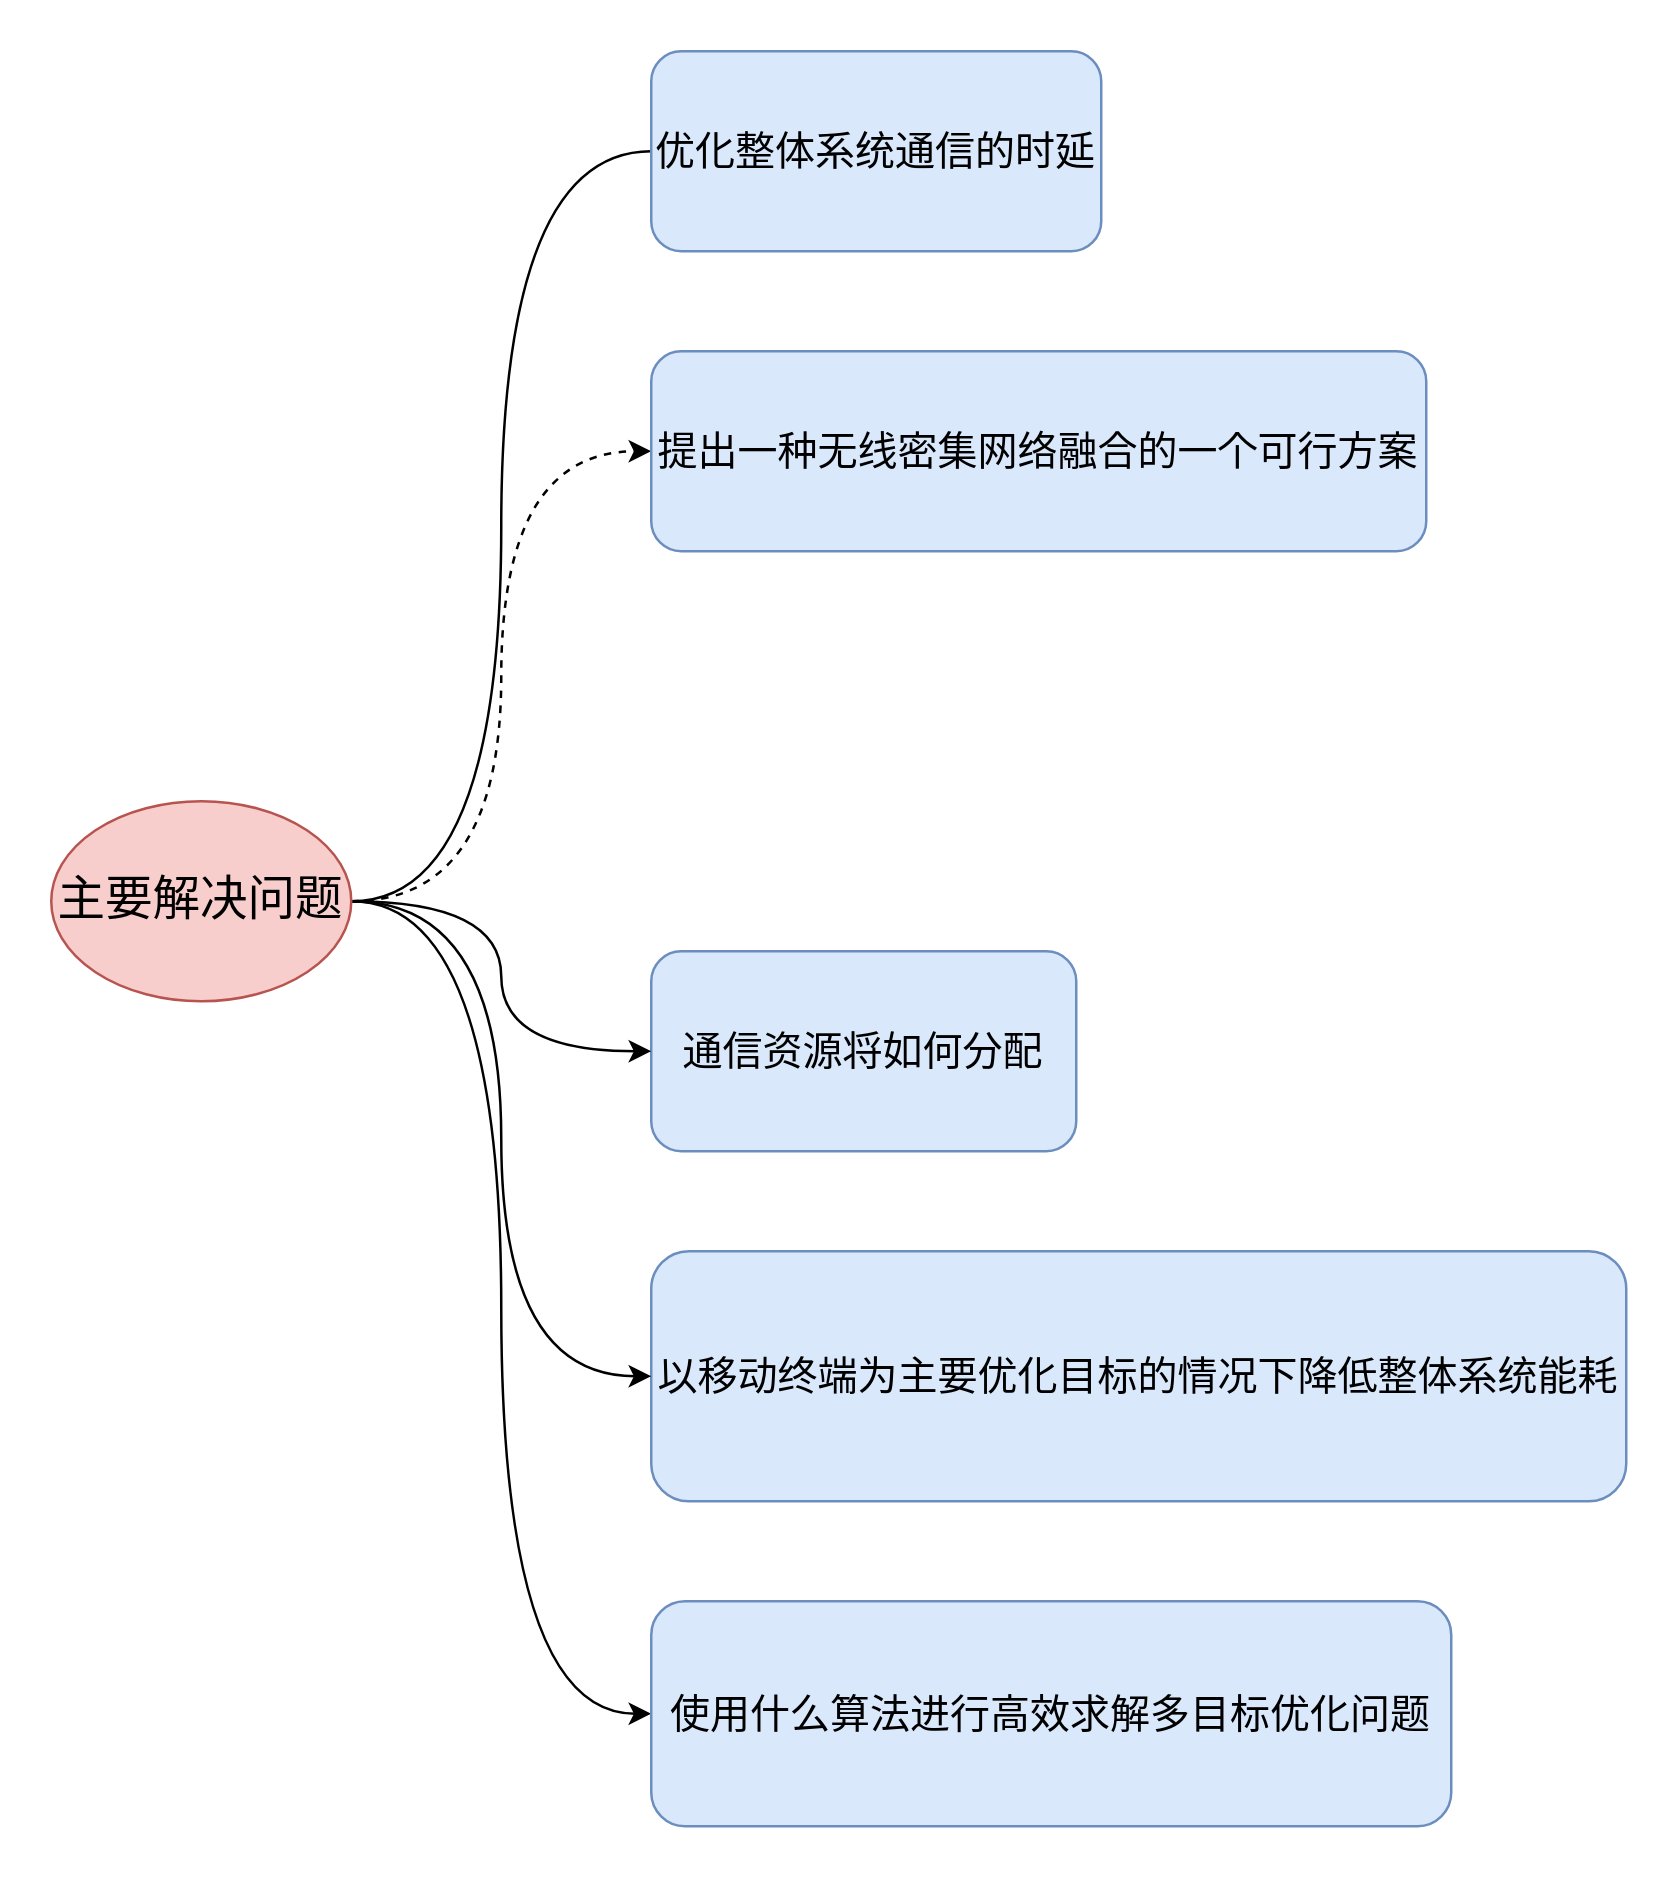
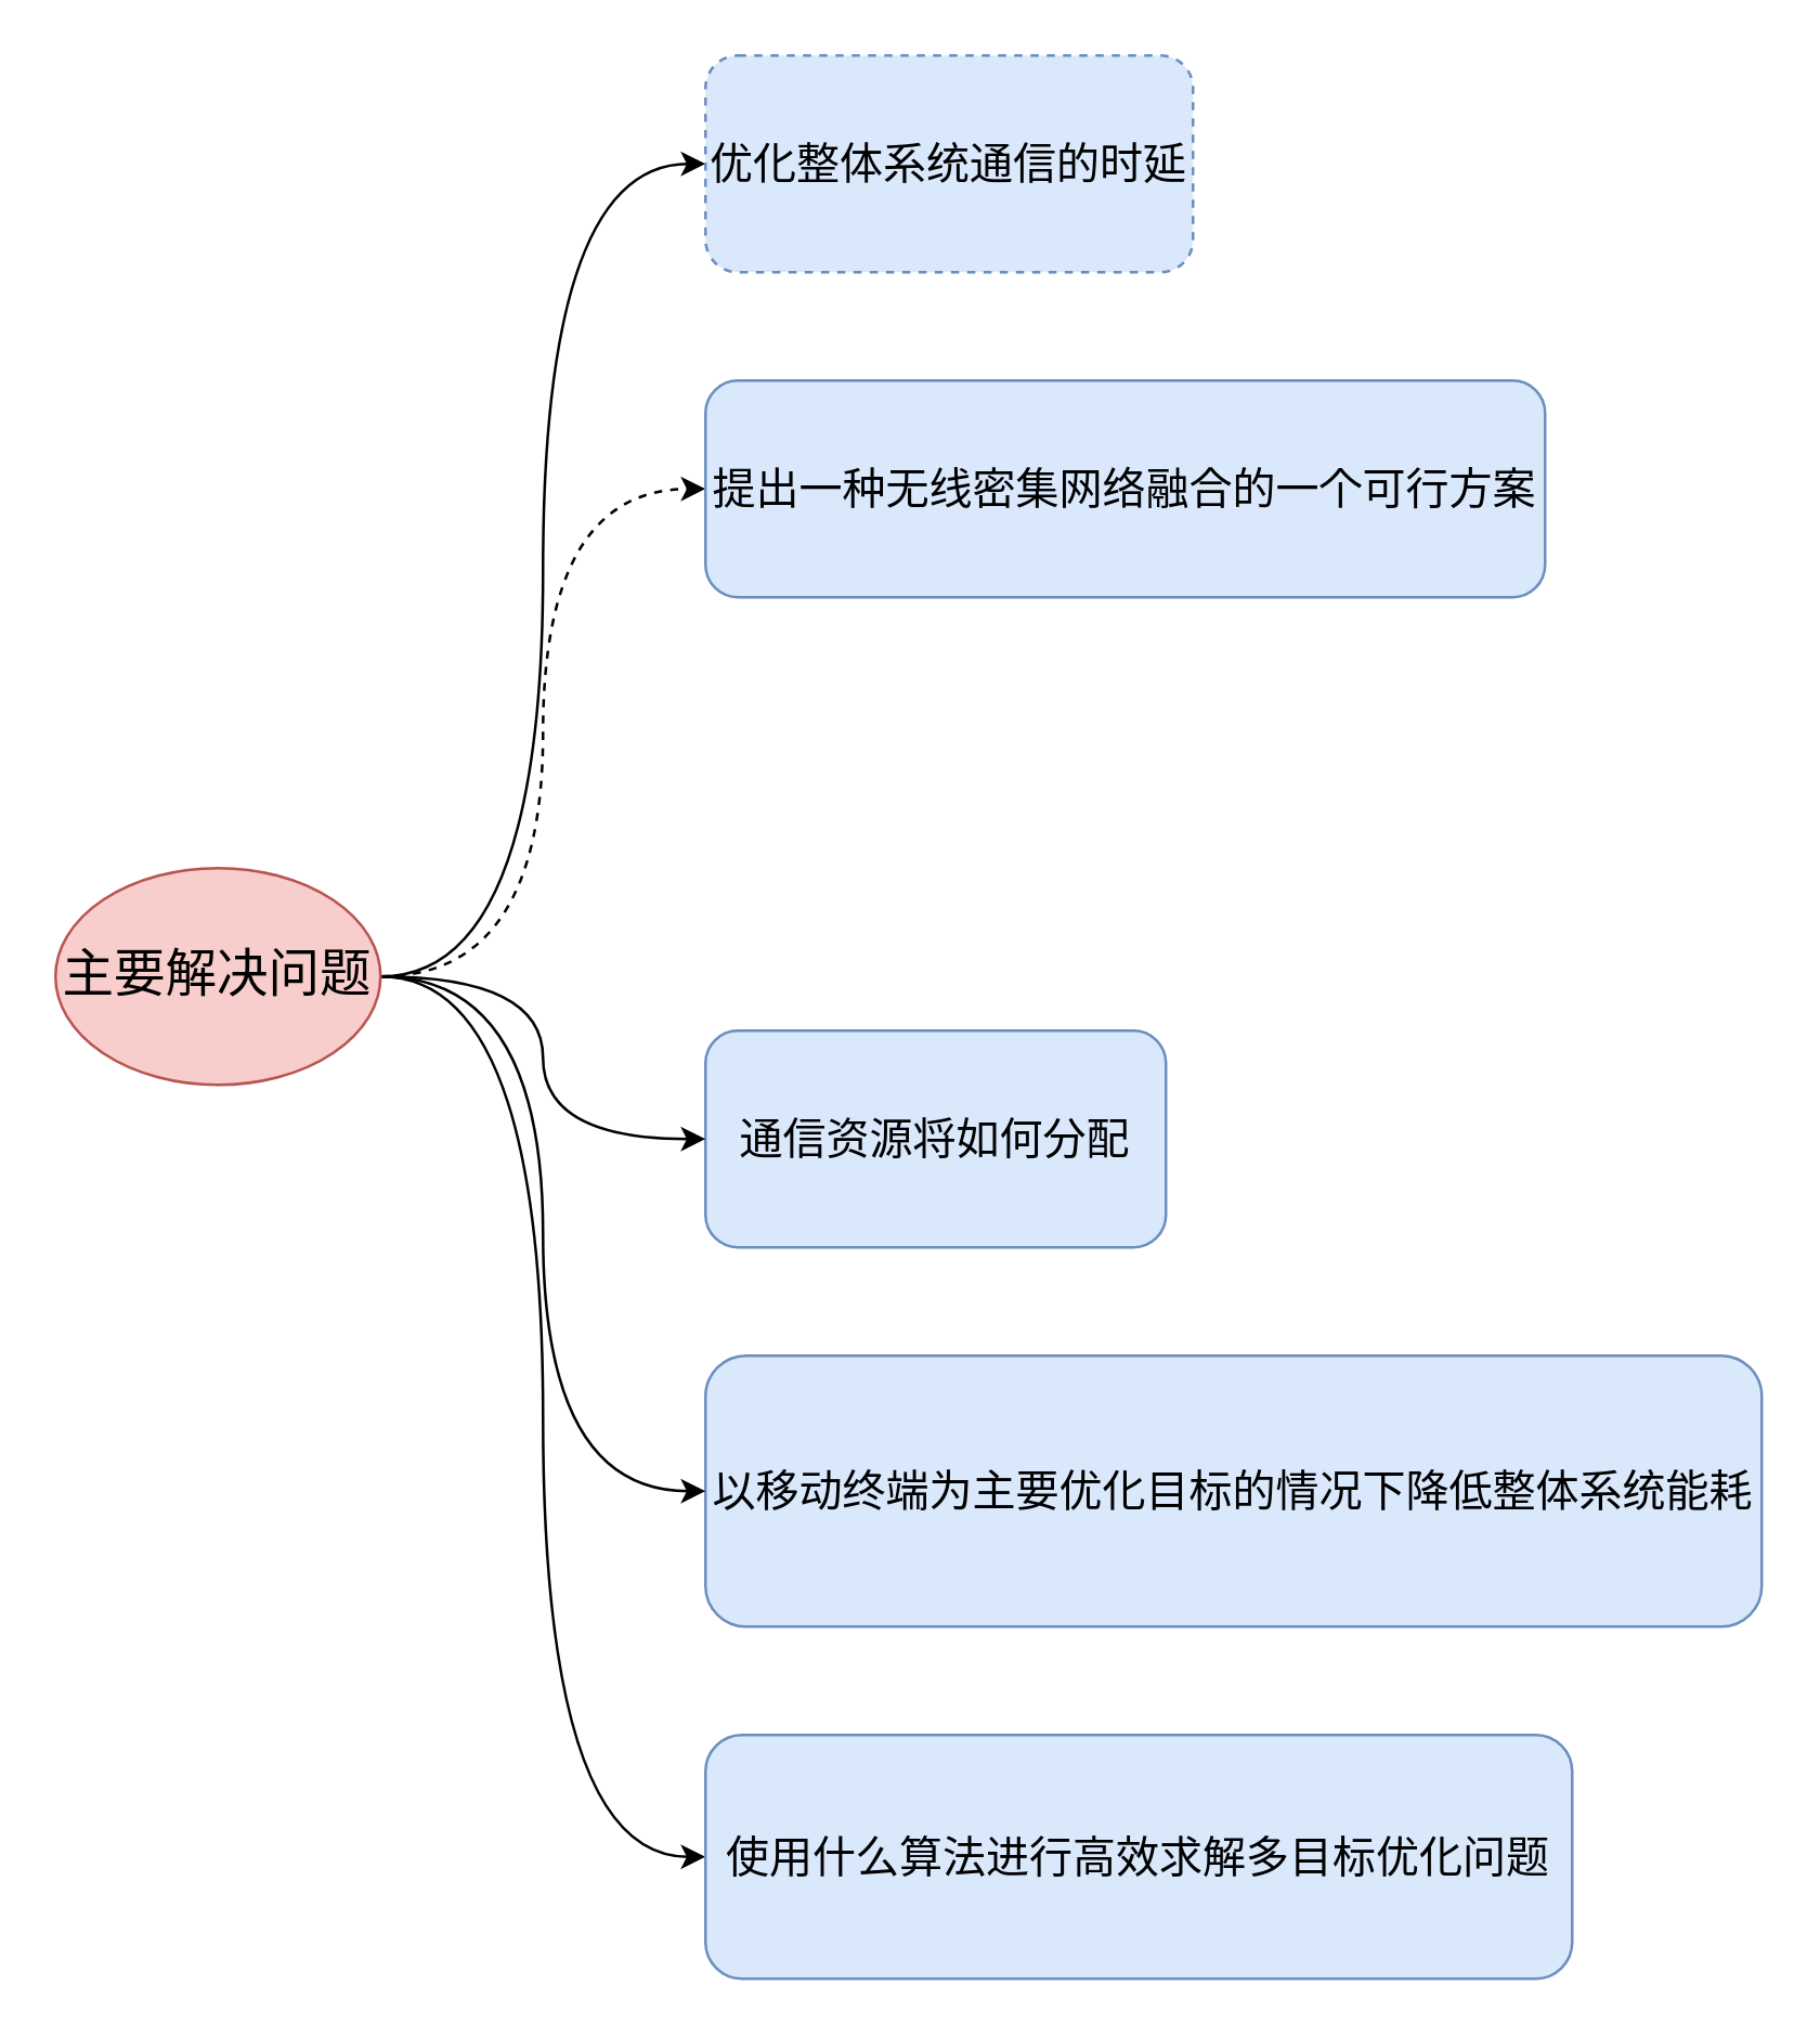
  <mxCell id="0" />
  <mxCell id="1" parent="0" />
  <mxCell id="2" value="&lt;span style=&quot;font-size: 16px;&quot;&gt;通信资源将如何分配&lt;/span&gt;" style="rounded=1;whiteSpace=wrap;html=1;fillColor=#dae8fc;strokeColor=#6c8ebf;fontSize=16;" vertex="1" parent="1"><mxGeometry x="260" y="380" width="170" height="80" as="geometry" /></mxCell>
  <mxCell id="3" value="&lt;span style=&quot;font-size: 16px;&quot;&gt;以移动终端为主要优化目标的情况下降低整体系统能耗&lt;/span&gt;" style="rounded=1;whiteSpace=wrap;html=1;fillColor=#dae8fc;strokeColor=#6c8ebf;fontSize=16;" vertex="1" parent="1"><mxGeometry x="260" y="500" width="390" height="100" as="geometry" /></mxCell>
  <mxCell id="4" style="edgeStyle=orthogonalEdgeStyle;rounded=0;orthogonalLoop=1;jettySize=auto;html=1;entryX=0;entryY=0.5;entryDx=0;entryDy=0;fontSize=16;curved=1;dashed=1;" edge="1" parent="1" source="9" target="10"><mxGeometry relative="1" as="geometry" /></mxCell>
  <mxCell id="5" style="edgeStyle=orthogonalEdgeStyle;curved=1;rounded=0;orthogonalLoop=1;jettySize=auto;html=1;fontSize=16;" edge="1" parent="1" source="9" target="2"><mxGeometry relative="1" as="geometry" /></mxCell>
  <mxCell id="6" style="edgeStyle=orthogonalEdgeStyle;curved=1;rounded=0;orthogonalLoop=1;jettySize=auto;html=1;entryX=0;entryY=0.5;entryDx=0;entryDy=0;fontSize=16;" edge="1" parent="1" source="9" target="3"><mxGeometry relative="1" as="geometry" /></mxCell>
  <mxCell id="7" style="edgeStyle=orthogonalEdgeStyle;curved=1;rounded=0;orthogonalLoop=1;jettySize=auto;html=1;entryX=0;entryY=0.5;entryDx=0;entryDy=0;fontSize=16;" edge="1" parent="1" source="9" target="12"><mxGeometry relative="1" as="geometry" /></mxCell>
- <mxCell id="8" style="edgeStyle=orthogonalEdgeStyle;curved=1;rounded=0;orthogonalLoop=1;jettySize=auto;html=1;entryX=0;entryY=0.5;entryDx=0;entryDy=0;fontSize=16;endArrow=none;" edge="1" parent="1" source="9" target="11"><mxGeometry relative="1" as="geometry" /></mxCell>
+ <mxCell id="8" style="edgeStyle=orthogonalEdgeStyle;curved=1;rounded=0;orthogonalLoop=1;jettySize=auto;html=1;entryX=0;entryY=0.5;entryDx=0;entryDy=0;fontSize=16;" edge="1" parent="1" source="9" target="11"><mxGeometry relative="1" as="geometry" /></mxCell>
  <mxCell id="9" value="&lt;font style=&quot;font-size: 19px&quot;&gt;主要解决问题&lt;/font&gt;" style="ellipse;whiteSpace=wrap;html=1;fillColor=#f8cecc;strokeColor=#b85450;" vertex="1" parent="1"><mxGeometry x="20" y="320" width="120" height="80" as="geometry" /></mxCell>
  <mxCell id="10" value="&lt;span style=&quot;font-size: 16px&quot;&gt;提出一种无线密集网络融合的一个可行方案&lt;/span&gt;" style="rounded=1;whiteSpace=wrap;html=1;fillColor=#dae8fc;strokeColor=#6c8ebf;fontSize=16;" vertex="1" parent="1"><mxGeometry x="260" y="140" width="310" height="80" as="geometry" /></mxCell>
- <mxCell id="11" value="优化整体系统通信的时延" style="rounded=1;whiteSpace=wrap;html=1;fillColor=#dae8fc;strokeColor=#6c8ebf;fontSize=16;" vertex="1" parent="1"><mxGeometry x="260" y="20" width="180" height="80" as="geometry" /></mxCell>
+ <mxCell id="11" value="优化整体系统通信的时延" style="rounded=1;whiteSpace=wrap;html=1;fillColor=#dae8fc;strokeColor=#6c8ebf;fontSize=16;dashed=1;" vertex="1" parent="1"><mxGeometry x="260" y="20" width="180" height="80" as="geometry" /></mxCell>
  <mxCell id="12" value="使用什么算法进行高效求解多目标优化问题" style="rounded=1;whiteSpace=wrap;html=1;fillColor=#dae8fc;strokeColor=#6c8ebf;fontSize=16;" vertex="1" parent="1"><mxGeometry x="260" y="640" width="320" height="90" as="geometry" /></mxCell>
